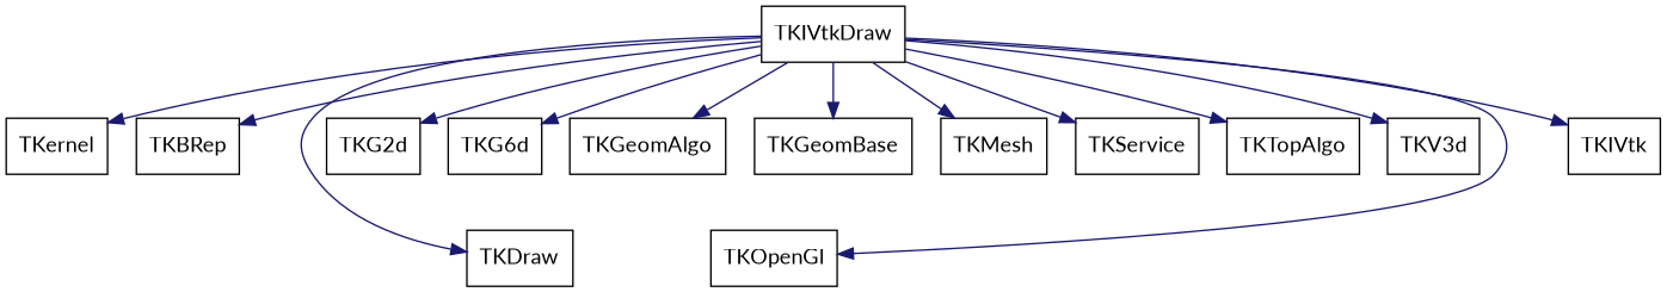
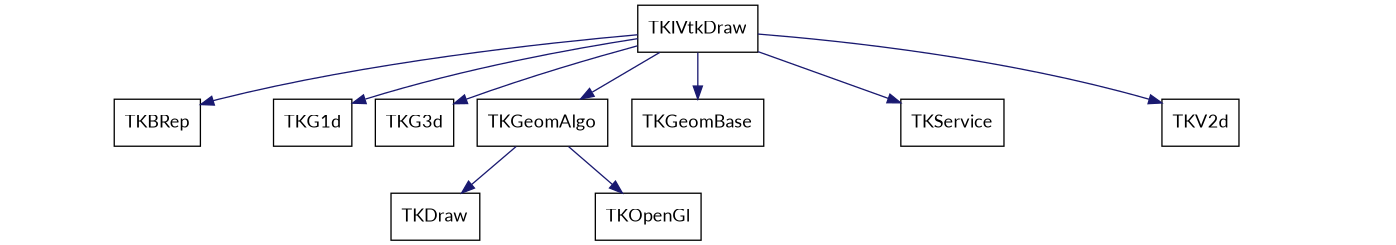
  digraph {
    aspect=1
    fontname=Lato
    node [fontname=Lato shape=box]
    edge [color=midnightblue fontname=Lato style=solid]
    TKIVtkDraw
-   TKernel
    TKBRep
    TKDraw
-   TKG2d
-   TKG3d [label=TKG6d]
+   TKG2d [label=TKG1d]
+   TKG3d
    TKGeomAlgo
    TKGeomBase
-   TKMesh
    TKService
-   TKTopAlgo
-   TKV3d
+   TKV3d [label=TKV2d]
    TKOpenGl
-   TKIVtk
-   TKIVtkDraw -> TKernel
    TKIVtkDraw -> TKBRep
-   TKIVtkDraw -> TKDraw
+   TKGeomAlgo -> TKDraw
    TKIVtkDraw -> TKG2d
    TKIVtkDraw -> TKG3d
    TKIVtkDraw -> TKGeomAlgo
    TKIVtkDraw -> TKGeomBase
-   TKIVtkDraw -> TKMesh
    TKIVtkDraw -> TKService
-   TKIVtkDraw -> TKTopAlgo
    TKIVtkDraw -> TKV3d
-   TKIVtkDraw -> TKOpenGl
-   TKIVtkDraw -> TKIVtk
+   TKGeomAlgo -> TKOpenGl
  }
